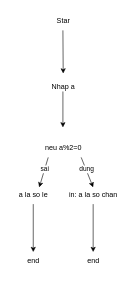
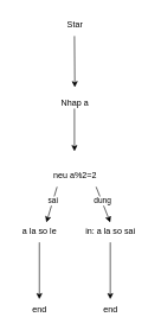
  <mxCell id="0" />
  <mxCell id="1" parent="0" />
  <mxCell id="2" value="Star" style="text;html=1;align=center;verticalAlign=middle;resizable=0;points=[];autosize=1;strokeColor=none;fillColor=none;" parent="1" vertex="1"><mxGeometry x="80" y="20" width="50" height="30" as="geometry" /></mxCell>
  <mxCell id="3" value="" style="edgeStyle=none;orthogonalLoop=1;jettySize=auto;html=1;rounded=0;" parent="1" edge="1"><mxGeometry width="100" relative="1" as="geometry"><mxPoint x="104.5" y="50" as="sourcePoint" /><mxPoint x="105" y="122" as="targetPoint" /><Array as="points" /></mxGeometry></mxCell>
  <mxCell id="4" value="Nhap a" style="text;html=1;align=center;verticalAlign=middle;resizable=0;points=[];autosize=1;strokeColor=none;fillColor=none;" parent="1" vertex="1"><mxGeometry x="75" y="130" width="60" height="30" as="geometry" /></mxCell>
  <mxCell id="5" value="" style="edgeStyle=none;orthogonalLoop=1;jettySize=auto;html=1;rounded=0;" parent="1" edge="1"><mxGeometry width="100" relative="1" as="geometry"><mxPoint x="104.5" y="152" as="sourcePoint" /><mxPoint x="104.5" y="212" as="targetPoint" /><Array as="points" /></mxGeometry></mxCell>
- <mxCell id="6" value="neu a%2=0" style="text;html=1;align=center;verticalAlign=middle;resizable=0;points=[];autosize=1;strokeColor=none;fillColor=none;" parent="1" vertex="1"><mxGeometry x="65" y="232" width="80" height="30" as="geometry" /></mxCell>
+ <mxCell id="6" value="neu a%2=2" style="text;html=1;align=center;verticalAlign=middle;resizable=0;points=[];autosize=1;strokeColor=none;fillColor=none;" parent="1" vertex="1"><mxGeometry x="65" y="232" width="80" height="30" as="geometry" /></mxCell>
  <mxCell id="7" value="" style="edgeStyle=none;orthogonalLoop=1;jettySize=auto;html=1;rounded=0;" parent="1" edge="1"><mxGeometry width="100" relative="1" as="geometry"><mxPoint x="135" y="262" as="sourcePoint" /><mxPoint x="155" y="312" as="targetPoint" /><Array as="points" /></mxGeometry></mxCell>
  <mxCell id="8" value="dung" style="edgeLabel;html=1;align=center;verticalAlign=middle;resizable=0;points=[];" parent="7" vertex="1" connectable="0"><mxGeometry x="-0.225" y="1" relative="1" as="geometry"><mxPoint as="offset" /></mxGeometry></mxCell>
  <mxCell id="9" value="" style="edgeStyle=none;orthogonalLoop=1;jettySize=auto;html=1;rounded=0;" parent="1" edge="1"><mxGeometry width="100" relative="1" as="geometry"><mxPoint x="80" y="262" as="sourcePoint" /><mxPoint x="65" y="312" as="targetPoint" /><Array as="points" /></mxGeometry></mxCell>
  <mxCell id="10" value="sai" style="edgeLabel;html=1;align=center;verticalAlign=middle;resizable=0;points=[];" parent="9" vertex="1" connectable="0"><mxGeometry x="-0.185" y="-1" relative="1" as="geometry"><mxPoint as="offset" /></mxGeometry></mxCell>
  <mxCell id="11" value="" style="edgeStyle=orthogonalEdgeStyle;rounded=0;orthogonalLoop=1;jettySize=auto;html=1;" edge="1" parent="1" source="12" target="16"><mxGeometry relative="1" as="geometry" /></mxCell>
- <mxCell id="12" value="in: a la so chan" style="text;html=1;align=center;verticalAlign=middle;resizable=0;points=[];autosize=1;strokeColor=none;fillColor=none;" parent="1" vertex="1"><mxGeometry x="105" y="310" width="100" height="30" as="geometry" /></mxCell>
+ <mxCell id="12" value="in: a la so sai" style="text;html=1;align=center;verticalAlign=middle;resizable=0;points=[];autosize=1;strokeColor=none;fillColor=none;" parent="1" vertex="1"><mxGeometry x="105" y="310" width="100" height="30" as="geometry" /></mxCell>
  <mxCell id="13" value="" style="edgeStyle=orthogonalEdgeStyle;rounded=0;orthogonalLoop=1;jettySize=auto;html=1;" edge="1" parent="1" source="14" target="15"><mxGeometry relative="1" as="geometry" /></mxCell>
  <mxCell id="14" value="a la so le" style="text;html=1;align=center;verticalAlign=middle;resizable=0;points=[];autosize=1;strokeColor=none;fillColor=none;" parent="1" vertex="1"><mxGeometry x="20" y="310" width="70" height="30" as="geometry" /></mxCell>
  <mxCell id="15" value="end" style="text;html=1;align=center;verticalAlign=middle;resizable=0;points=[];autosize=1;strokeColor=none;fillColor=none;" vertex="1" parent="1"><mxGeometry x="35" y="420" width="40" height="30" as="geometry" /></mxCell>
  <mxCell id="16" value="end" style="text;html=1;align=center;verticalAlign=middle;resizable=0;points=[];autosize=1;strokeColor=none;fillColor=none;" vertex="1" parent="1"><mxGeometry x="135" y="420" width="40" height="30" as="geometry" /></mxCell>
